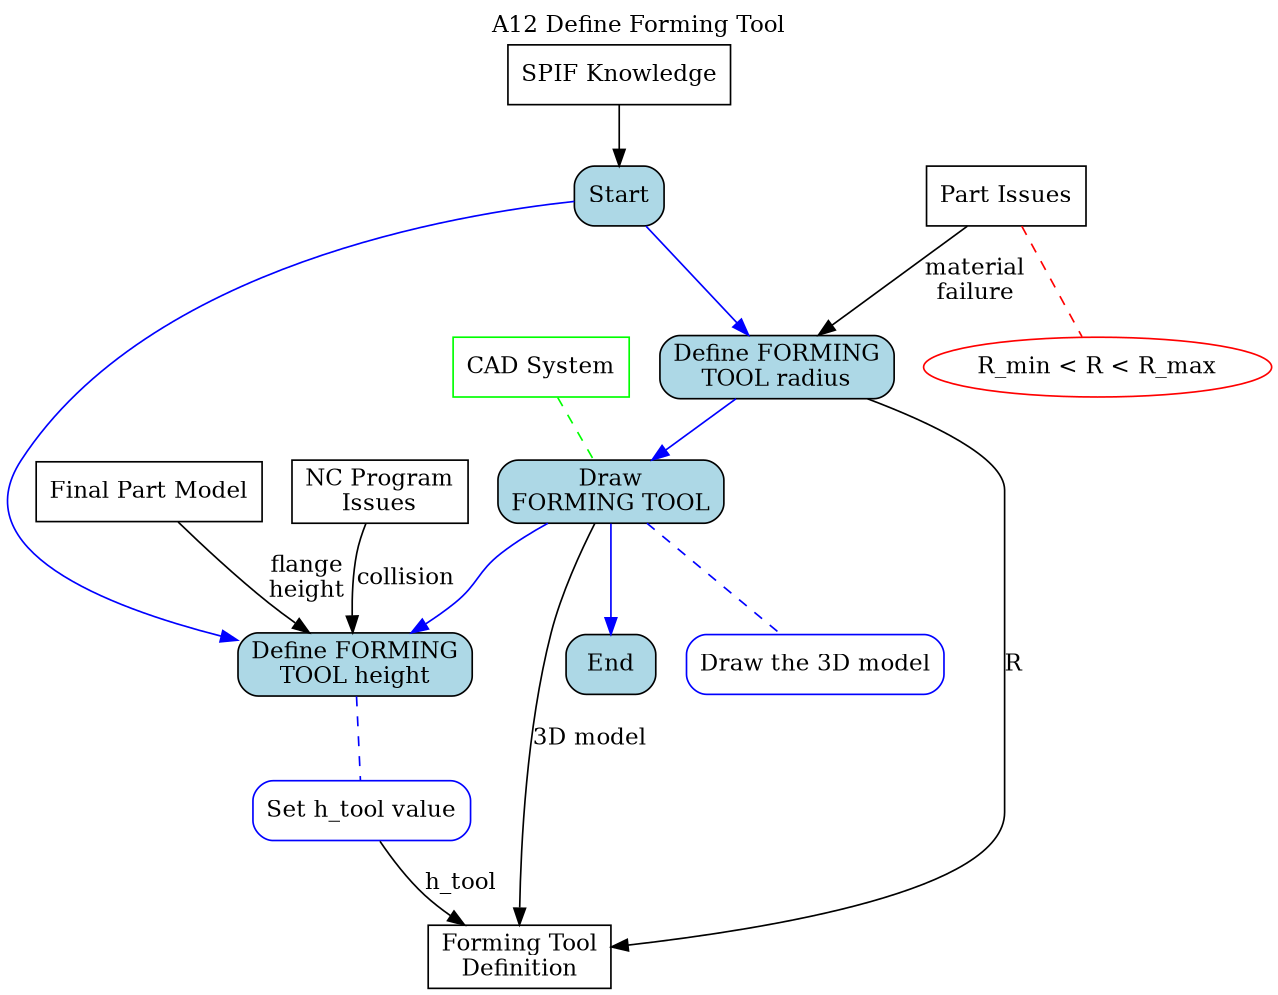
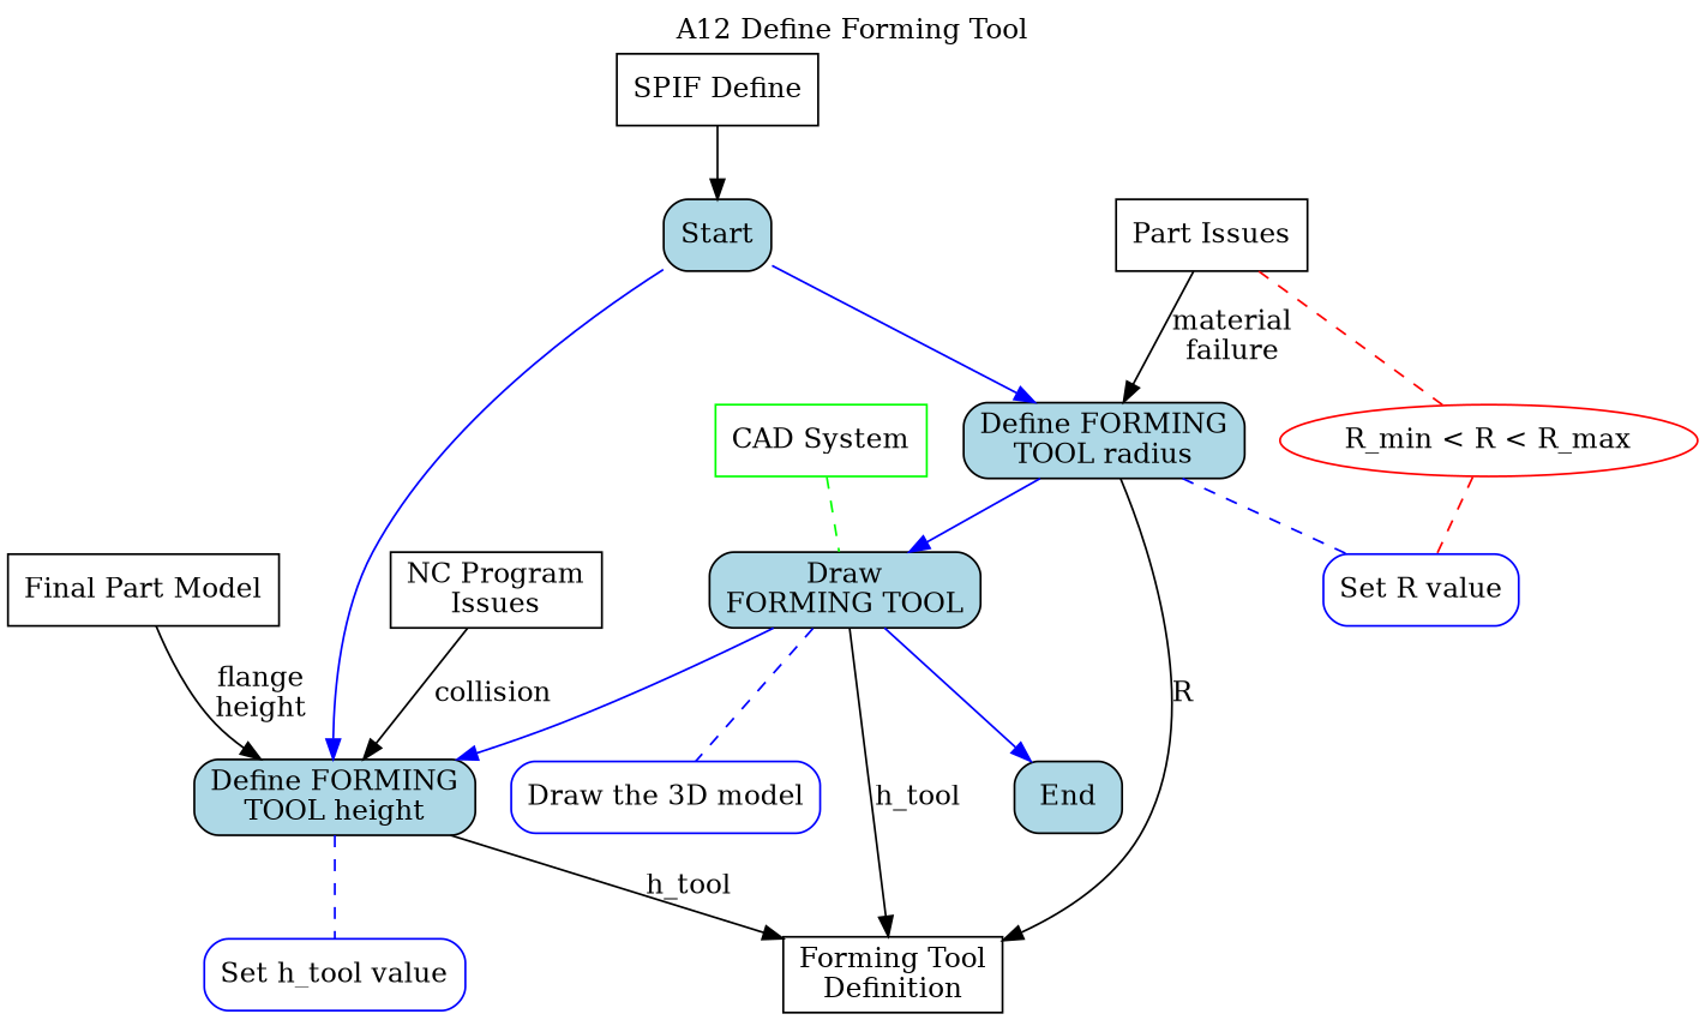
  digraph {
    label="A12 Define Forming Tool"
    labelloc=t
    node [color=black fillcolor=white shape=box style="filled, rounded"]
    edge [color=blue dir=forward fontcolor=black style=solid]
    n1 [label="Final Part Model" style=filled]
    n2 [fillcolor=lightblue label="Define FORMING\nTOOL height"]
    n3 [label="Forming Tool\nDefinition" style=filled]
    n4 [color=blue label="Set h_tool value"]
-   n5 [label="SPIF Knowledge" style=filled]
+   n5 [label="SPIF Define" style=filled]
    Start [fillcolor=lightblue]
    n7 [fillcolor=lightblue label="Define FORMING\nTOOL radius"]
    n8 [label="Part Issues" style=filled]
    n9 [color=red label="R_min < R < R_max" shape=ellipse style=filled]
    n10 [fillcolor=lightblue label="Draw\nFORMING TOOL"]
+   n11 [color=blue label="Set R value"]
    n12 [label="NC Program\nIssues" style=filled]
    n13 [color=green label="CAD System" style=filled]
    End [fillcolor=lightblue]
    n15 [color=blue label="Draw the 3D model"]
    n1 -> n2 [color=black label="flange\nheight"]
-   n4 -> n3 [color=black label=h_tool]
+   n2 -> n3 [color=black label=h_tool]
    n2 -> n4 [dir=none style=dashed fontcolor=""]
    n5 -> Start [color=black]
    Start -> n2 [fontcolor=blue]
    Start -> n7 [fontcolor=blue]
    n7 -> n3 [color=black label=R]
    n7 -> n10 [fontcolor=blue]
+   n7 -> n11 [dir=none style=dashed fontcolor=""]
    n8 -> n7 [color=black label="material\nfailure"]
    n8 -> n9 [color=red dir=none style=dashed]
+   n9 -> n11 [color=red dir=none style=dashed]
    n10 -> n2 [fontcolor=blue]
-   n10 -> n3 [color=black label="3D model"]
+   n10 -> n3 [color=black label=h_tool]
    n10 -> End [fontcolor=blue]
    n10 -> n15 [dir=none style=dashed fontcolor=""]
    n12 -> n2 [color=black label=collision]
    n13 -> n10 [color=green dir=none fontcolor=blue style=dashed]
  }
